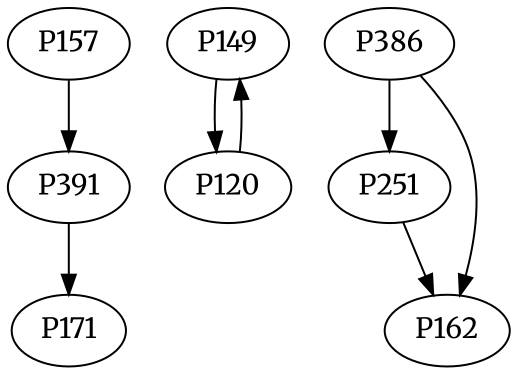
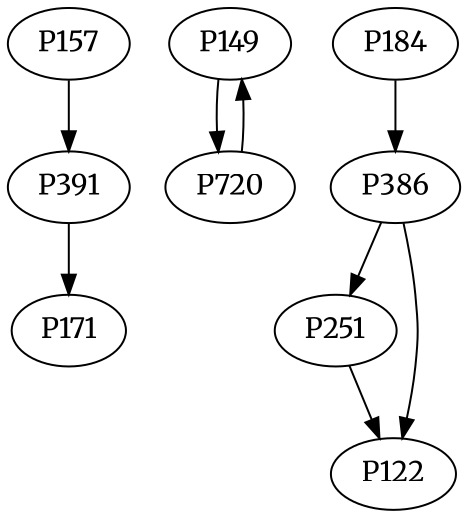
  digraph {
    fontname=Merriweather
    node [fontname=Merriweather]
    edge [fontname=Merriweather]
    P157
    P391
    n3 [label=P171]
    P149
-   P120
+   P120 [label=P720]
    P386
    P251
-   P122 [label=P162]
+   P122
+   P184
    P157 -> P391
    P391 -> n3
    P149 -> P120
    P120 -> P149
    P386 -> P251
    P386 -> P122
    P251 -> P122
+   P184 -> P386
  }
